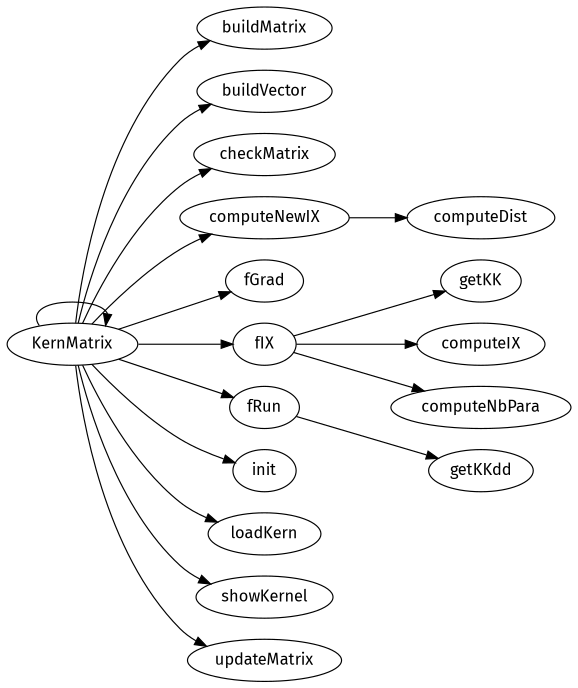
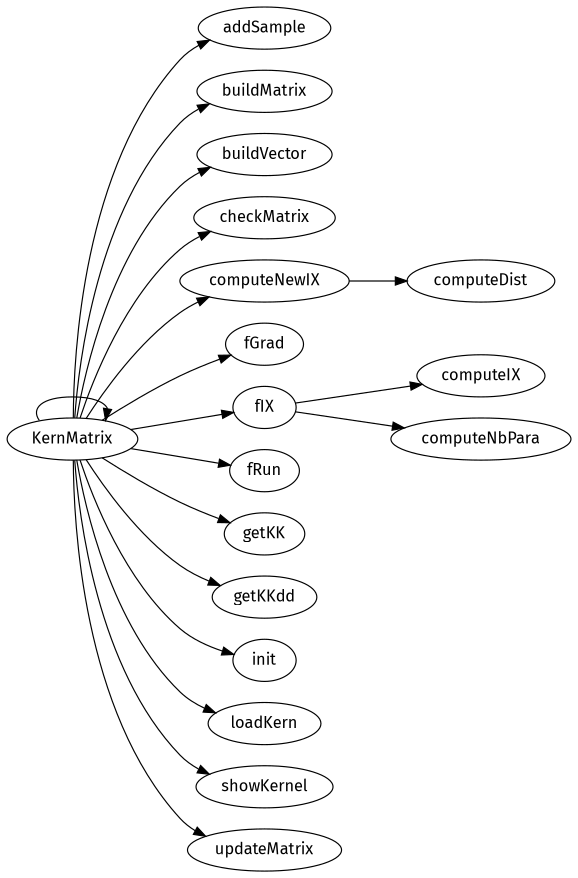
  digraph {
    fontname="Fira Sans"
    rankdir=LR
    node [fontname="Fira Sans"]
    edge [fontname="Fira Sans"]
    KernMatrix
+   addSample
    buildMatrix
    buildVector
    checkMatrix
    computeNewIX
    fGrad
    fIX
    fRun
    getKK
    getKKdd
    init
    loadKern
    showKernel
    updateMatrix
    computeDist
    computeIX
    computeNbPara
    KernMatrix -> KernMatrix
+   KernMatrix -> addSample
    KernMatrix -> buildMatrix
    KernMatrix -> buildVector
    KernMatrix -> checkMatrix
    KernMatrix -> computeNewIX
    KernMatrix -> fGrad
    KernMatrix -> fIX
    KernMatrix -> fRun
-   fIX -> getKK
-   fRun -> getKKdd
+   KernMatrix -> getKK
+   KernMatrix -> getKKdd
    KernMatrix -> init
    KernMatrix -> loadKern
    KernMatrix -> showKernel
    KernMatrix -> updateMatrix
    computeNewIX -> computeDist
    fIX -> computeIX
    fIX -> computeNbPara
  }
